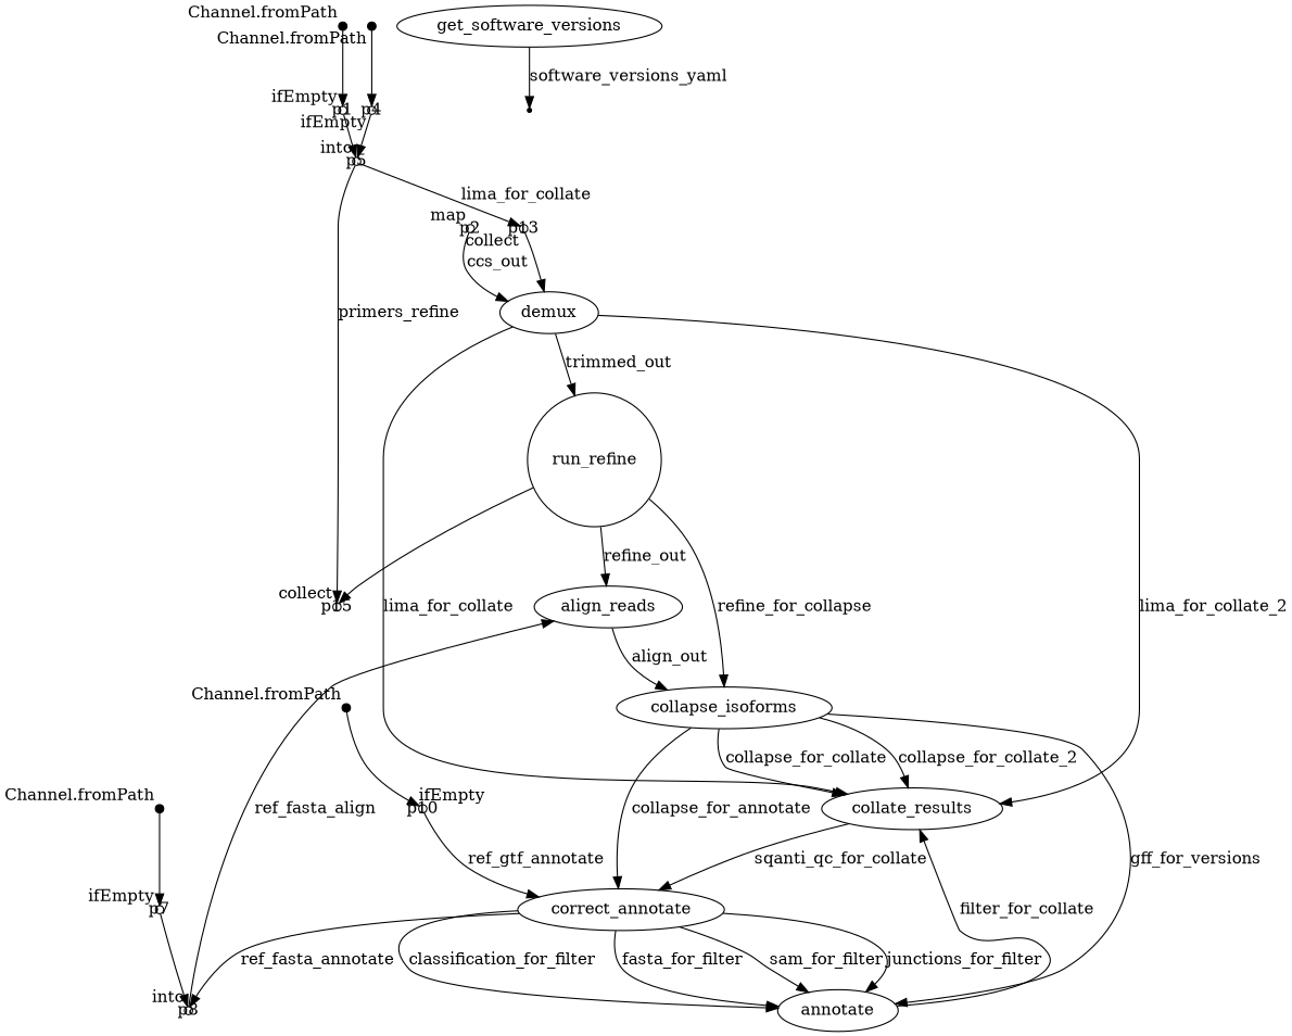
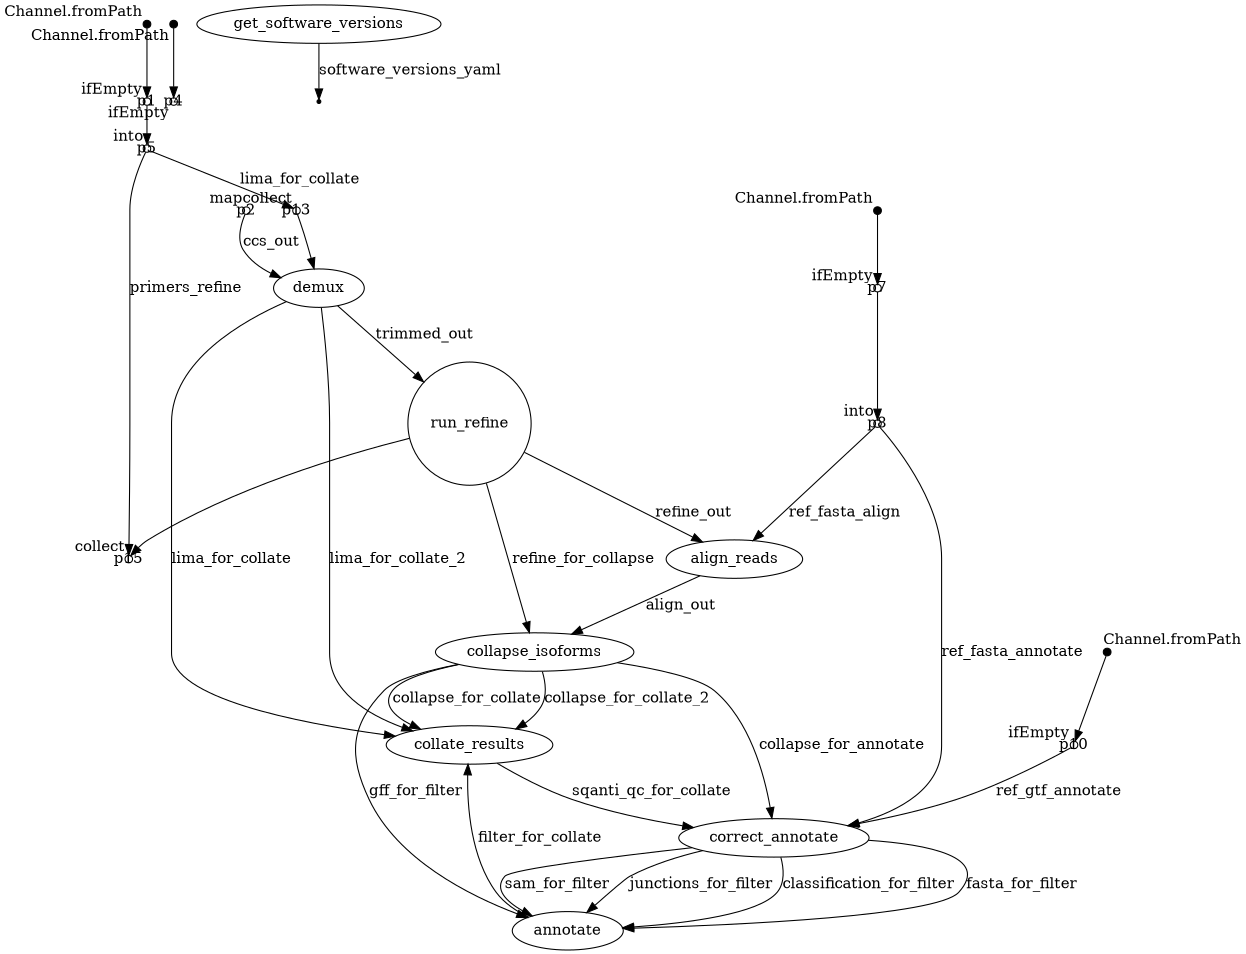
  digraph {
    node [fixedsize=true shape=circle]
    p0 [shape=point width=0.1 xlabel="Channel.fromPath"]
    p1 [width=0.1 xlabel=ifEmpty]
    p5 [width=0.1 xlabel=into]
    p2 [width=0.1 xlabel=map]
    n5 [label=demux fixedsize="" shape=""]
    n6 [label=run_refine fixedsize=""]
    n7 [label=collate_results fixedsize="" shape=""]
    p15 [width=0.1 xlabel=collect]
    n9 [label=align_reads fixedsize="" shape=""]
    n10 [label=collapse_isoforms fixedsize="" shape=""]
    n11 [label=correct_annotate fixedsize="" shape=""]
    p3 [shape=point width=0.1 xlabel="Channel.fromPath"]
    p4 [width=0.1 xlabel=ifEmpty]
    p13 [width=0.1 xlabel=collect]
    p6 [shape=point width=0.1 xlabel="Channel.fromPath"]
    p7 [width=0.1 xlabel=ifEmpty]
    p8 [width=0.1 xlabel=into]
    n18 [label=annotate fixedsize="" shape=""]
    p9 [shape=point width=0.1 xlabel="Channel.fromPath"]
    p10 [width=0.1 xlabel=ifEmpty]
    n21 [label=get_software_versions fixedsize="" shape=""]
    p12 [shape=point fixedsize=""]
    p0 -> p1
    p1 -> p5
    p5 -> p15 [label=primers_refine]
    p5 -> p13 [label=lima_for_collate]
    p2 -> n5 [label=ccs_out]
    n5 -> n6 [label=trimmed_out]
    n5 -> n7 [label=lima_for_collate]
    n5 -> n7 [label=lima_for_collate_2]
    n6 -> p15
    n6 -> n9 [label=refine_out]
    n6 -> n10 [label=refine_for_collapse]
    n7 -> n11 [label=sqanti_qc_for_collate]
    n9 -> n10 [label=align_out]
    n10 -> n7 [label=collapse_for_collate]
    n10 -> n7 [label=collapse_for_collate_2]
    n10 -> n11 [label=collapse_for_annotate]
-   n10 -> n18 [label=gff_for_versions]
+   n10 -> n18 [label=gff_for_filter]
    n11 -> n18 [label=classification_for_filter]
    n11 -> n18 [label=fasta_for_filter]
    n11 -> n18 [label=sam_for_filter]
    n11 -> n18 [label=junctions_for_filter]
    p3 -> p4
-   p4 -> p5
    p13 -> n5
    p6 -> p7
    p7 -> p8
    p8 -> n9 [label=ref_fasta_align]
-   n11 -> p8 [label=ref_fasta_annotate]
+   p8 -> n11 [label=ref_fasta_annotate]
    n18 -> n7 [label=filter_for_collate]
    p9 -> p10
    p10 -> n11 [label=ref_gtf_annotate]
    n21 -> p12 [label=software_versions_yaml]
  }
